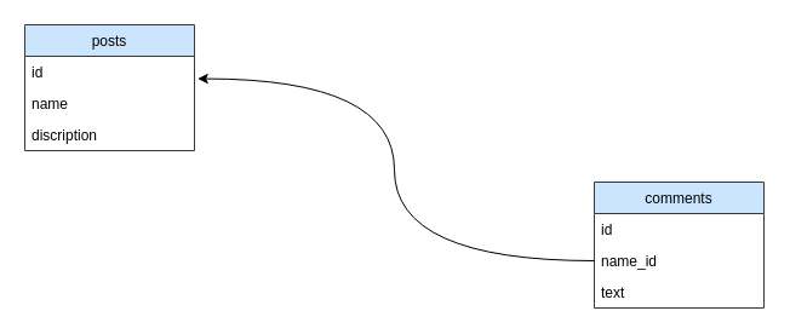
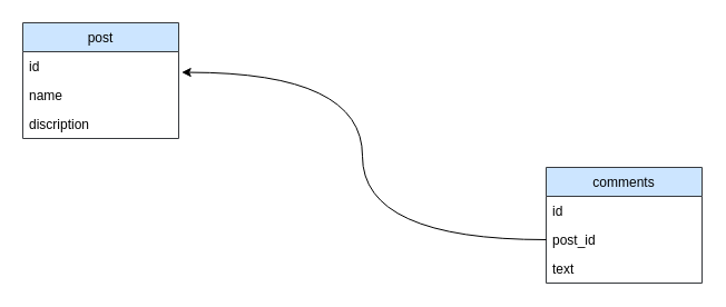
  <mxCell id="0" />
  <mxCell id="1" parent="0" />
- <mxCell id="2" value="posts" style="swimlane;fontStyle=0;childLayout=stackLayout;horizontal=1;startSize=26;fillColor=#cce5ff;horizontalStack=0;resizeParent=1;resizeParentMax=0;resizeLast=0;collapsible=1;marginBottom=0;strokeColor=#36393d;" vertex="1" parent="1"><mxGeometry x="20" y="20" width="140" height="104" as="geometry" /></mxCell>
+ <mxCell id="2" value="post" style="swimlane;fontStyle=0;childLayout=stackLayout;horizontal=1;startSize=26;fillColor=#cce5ff;horizontalStack=0;resizeParent=1;resizeParentMax=0;resizeLast=0;collapsible=1;marginBottom=0;strokeColor=#36393d;" vertex="1" parent="1"><mxGeometry x="20" y="20" width="140" height="104" as="geometry" /></mxCell>
  <mxCell id="3" value="id" style="text;strokeColor=none;fillColor=none;align=left;verticalAlign=top;spacingLeft=4;spacingRight=4;overflow=hidden;rotatable=0;points=[[0,0.5],[1,0.5]];portConstraint=eastwest;" vertex="1" parent="2"><mxGeometry y="26" width="140" height="26" as="geometry" /></mxCell>
  <mxCell id="4" value="name" style="text;strokeColor=none;fillColor=none;align=left;verticalAlign=top;spacingLeft=4;spacingRight=4;overflow=hidden;rotatable=0;points=[[0,0.5],[1,0.5]];portConstraint=eastwest;" vertex="1" parent="2"><mxGeometry y="52" width="140" height="26" as="geometry" /></mxCell>
  <mxCell id="5" value="discription" style="text;strokeColor=none;fillColor=none;align=left;verticalAlign=top;spacingLeft=4;spacingRight=4;overflow=hidden;rotatable=0;points=[[0,0.5],[1,0.5]];portConstraint=eastwest;" vertex="1" parent="2"><mxGeometry y="78" width="140" height="26" as="geometry" /></mxCell>
  <mxCell id="6" value="comments" style="swimlane;fontStyle=0;childLayout=stackLayout;horizontal=1;startSize=26;fillColor=#cce5ff;horizontalStack=0;resizeParent=1;resizeParentMax=0;resizeLast=0;collapsible=1;marginBottom=0;strokeColor=#36393d;" vertex="1" parent="1"><mxGeometry x="490" y="150" width="140" height="104" as="geometry" /></mxCell>
  <mxCell id="7" value="id" style="text;strokeColor=none;fillColor=none;align=left;verticalAlign=top;spacingLeft=4;spacingRight=4;overflow=hidden;rotatable=0;points=[[0,0.5],[1,0.5]];portConstraint=eastwest;" vertex="1" parent="6"><mxGeometry y="26" width="140" height="26" as="geometry" /></mxCell>
- <mxCell id="8" value="name_id" style="text;strokeColor=none;fillColor=none;align=left;verticalAlign=top;spacingLeft=4;spacingRight=4;overflow=hidden;rotatable=0;points=[[0,0.5],[1,0.5]];portConstraint=eastwest;" vertex="1" parent="6"><mxGeometry y="52" width="140" height="26" as="geometry" /></mxCell>
+ <mxCell id="8" value="post_id" style="text;strokeColor=none;fillColor=none;align=left;verticalAlign=top;spacingLeft=4;spacingRight=4;overflow=hidden;rotatable=0;points=[[0,0.5],[1,0.5]];portConstraint=eastwest;" vertex="1" parent="6"><mxGeometry y="52" width="140" height="26" as="geometry" /></mxCell>
  <mxCell id="9" value="text" style="text;strokeColor=none;fillColor=none;align=left;verticalAlign=top;spacingLeft=4;spacingRight=4;overflow=hidden;rotatable=0;points=[[0,0.5],[1,0.5]];portConstraint=eastwest;" vertex="1" parent="6"><mxGeometry y="78" width="140" height="26" as="geometry" /></mxCell>
  <mxCell id="10" value="" style="edgeStyle=orthogonalEdgeStyle;rounded=0;orthogonalLoop=1;jettySize=auto;html=1;exitX=0;exitY=0.5;exitDx=0;exitDy=0;entryX=1.019;entryY=0.714;entryDx=0;entryDy=0;entryPerimeter=0;curved=1;" edge="1" parent="1" source="8" target="3"><mxGeometry relative="1" as="geometry" /></mxCell>
